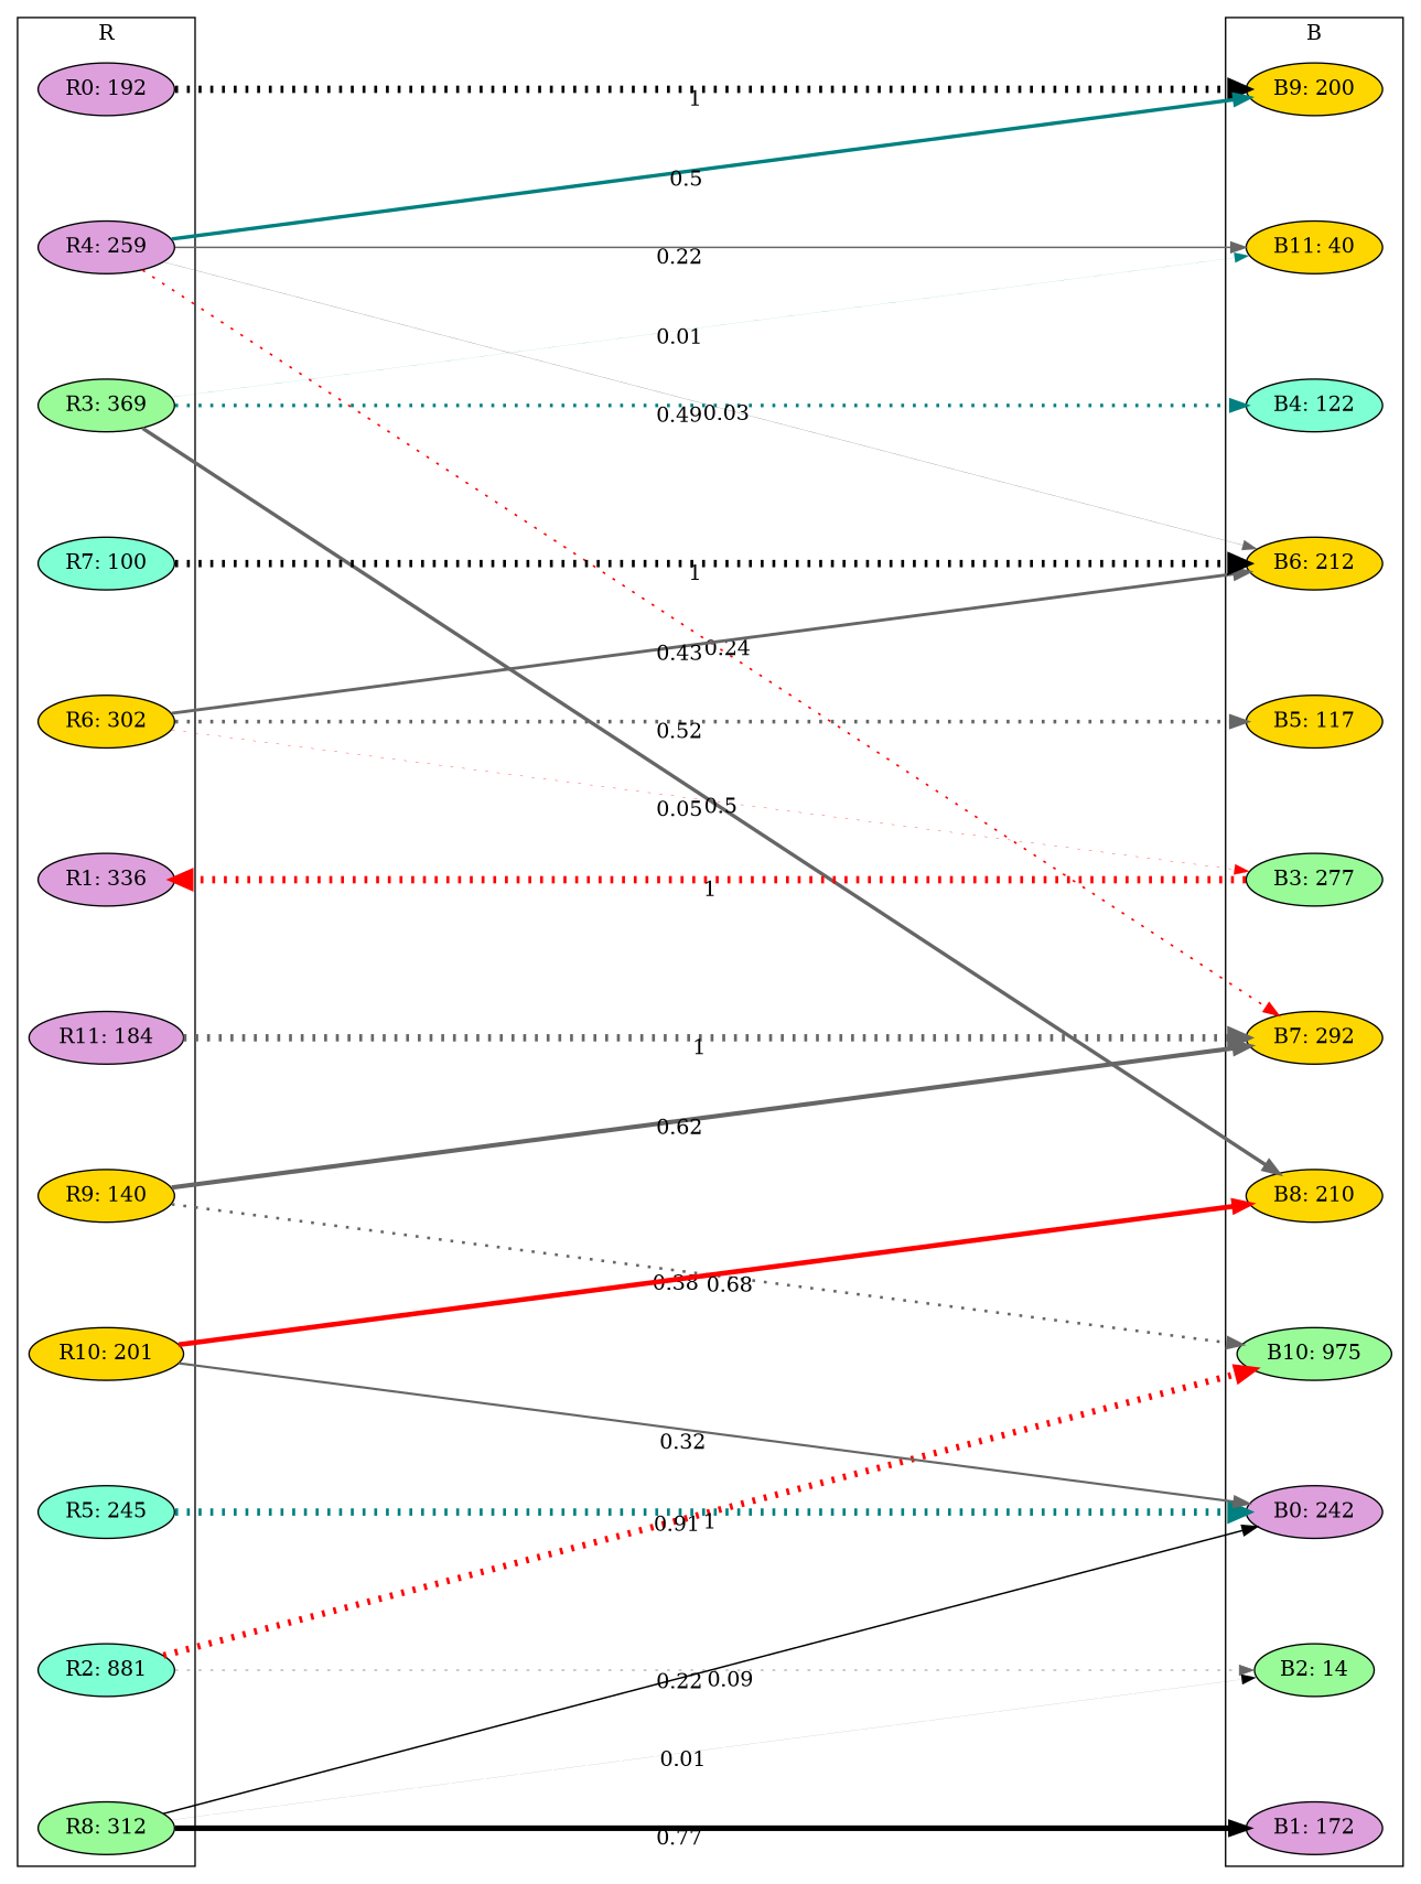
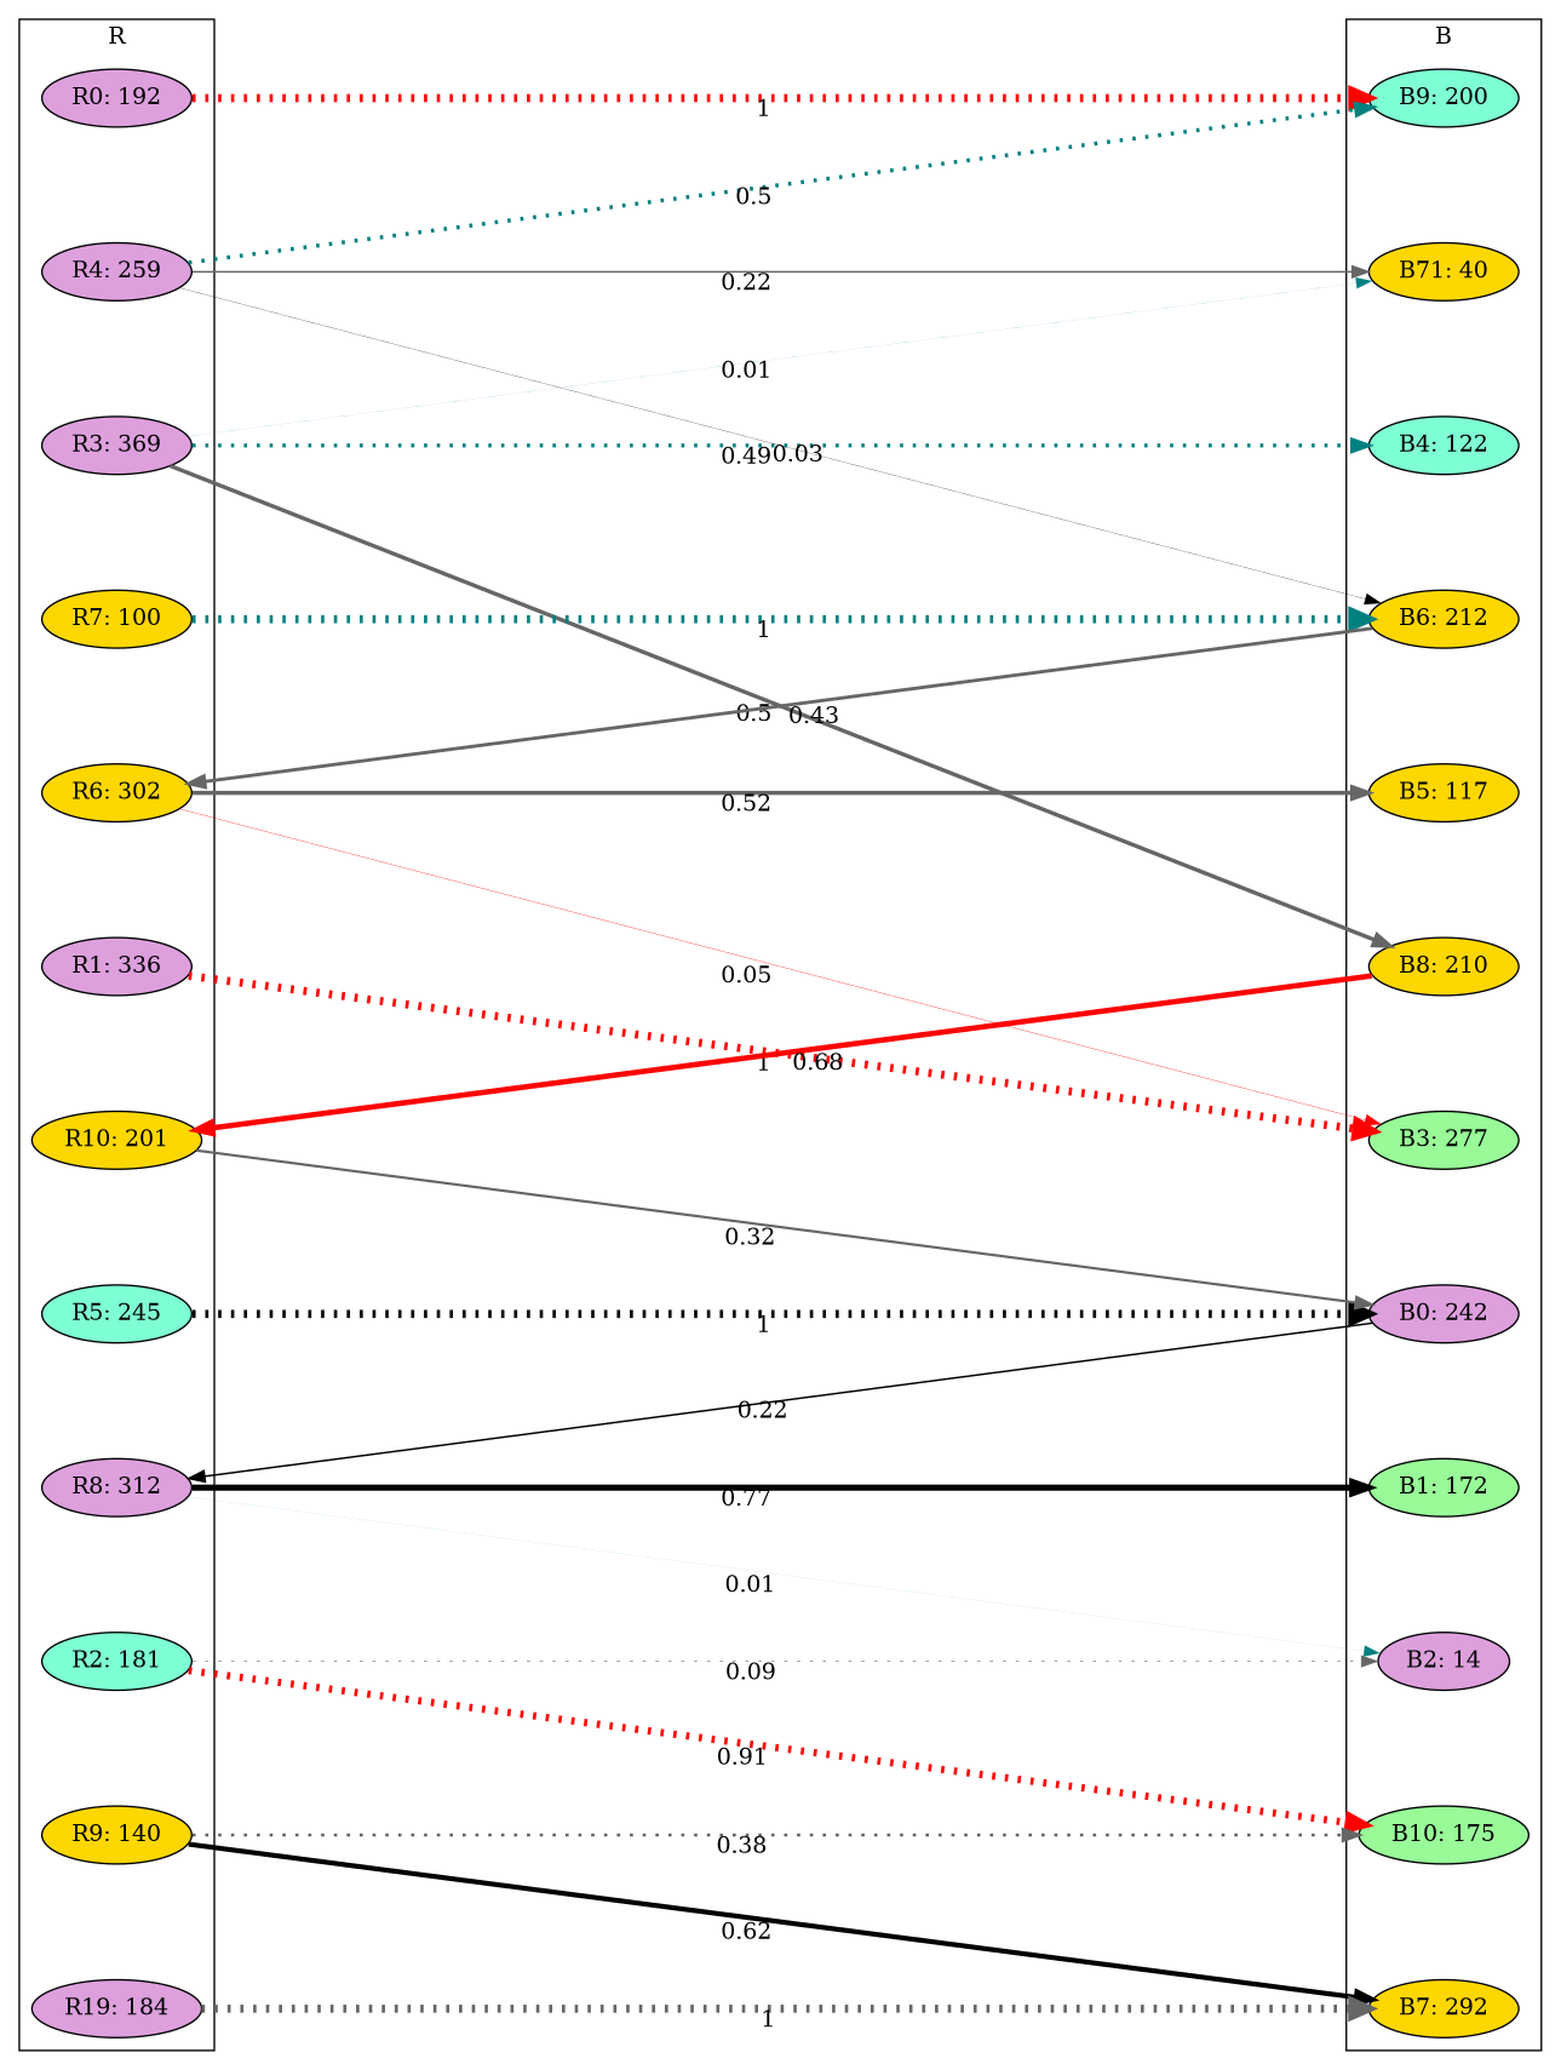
  digraph {
    nodesep=1
    rankdir=LR
    ranksep=10
    splines=line
    node [fillcolor=gold style=filled]
    edge [color=gray40 labeldistance=7 penwidth=5 style=solid xlabel=1]
    n1 [fillcolor=plum label="R0: 192"]
    n2 [fillcolor=plum label="R1: 336"]
-   n3 [fillcolor=aquamarine label="R2: 881"]
-   n4 [fillcolor=palegreen label="R3: 369"]
+   n3 [fillcolor=aquamarine label="R2: 181"]
+   n4 [fillcolor=plum label="R3: 369"]
    n5 [fillcolor=plum label="R4: 259"]
    n6 [fillcolor=aquamarine label="R5: 245"]
    n7 [label="R6: 302"]
-   n8 [fillcolor=aquamarine label="R7: 100"]
-   n9 [fillcolor=palegreen label="R8: 312"]
+   n8 [label="R7: 100"]
+   n9 [fillcolor=plum label="R8: 312"]
    n10 [label="R9: 140"]
    n11 [label="R10: 201"]
-   n12 [fillcolor=plum label="R11: 184"]
+   n12 [fillcolor=plum label="R19: 184"]
    n13 [fillcolor=plum label="B0: 242"]
-   n14 [fillcolor=plum label="B1: 172"]
-   n15 [fillcolor=palegreen label="B2: 14"]
+   n14 [fillcolor=palegreen label="B1: 172"]
+   n15 [fillcolor=plum label="B2: 14"]
    n16 [fillcolor=palegreen label="B3: 277"]
    n17 [fillcolor=aquamarine label="B4: 122"]
    n18 [label="B5: 117"]
    n19 [label="B6: 212"]
    n20 [label="B7: 292"]
    n21 [label="B8: 210"]
-   n22 [label="B9: 200"]
-   n23 [fillcolor=palegreen label="B10: 975"]
-   n24 [label="B11: 40"]
+   n22 [fillcolor=aquamarine label="B9: 200"]
+   n23 [fillcolor=palegreen label="B10: 175"]
+   n24 [label="B71: 40"]
    subgraph cluster_1 {
      label=R
      n1
      n2
      n3
      n4
      n5
      n6
      n7
      n8
      n9
      n10
      n11
      n12
    }
    subgraph cluster_2 {
      label=B
      n13
      n14
      n15
      n16
      n17
      n18
      n19
      n20
      n21
      n22
      n23
      n24
    }
-   n1 -> n22 [color=black style=dotted]
-   n16 -> n2 [color=red style=dotted]
+   n1 -> n22 [color=red style=dotted]
+   n2 -> n16 [color=red style=dotted]
    n3 -> n15 [penwidth=0.46 style=dotted xlabel=0.09]
    n3 -> n23 [color=red penwidth=4.54 style=dotted xlabel=0.91]
    n4 -> n17 [color=teal penwidth=2.44 style=dotted xlabel=0.49]
    n4 -> n21 [penwidth=2.51 xlabel=0.5]
    n4 -> n24 [color=teal penwidth=0.06 xlabel=0.01]
-   n5 -> n19 [penwidth=0.17 xlabel=0.03]
-   n5 -> n20 [color=red penwidth=1.2 style=dotted xlabel=0.24]
-   n5 -> n22 [color=teal penwidth=2.52 xlabel=0.5]
+   n5 -> n19 [color=black penwidth=0.17 xlabel=0.03]
+   n5 -> n22 [color=teal penwidth=2.52 style=dotted xlabel=0.5]
    n5 -> n24 [penwidth=1.1 xlabel=0.22]
-   n6 -> n13 [color=teal style=dotted]
-   n7 -> n16 [color=red penwidth=0.24 style=dotted xlabel=0.05]
-   n7 -> n18 [penwidth=2.62 style=dotted xlabel=0.52]
-   n7 -> n19 [penwidth=2.13 xlabel=0.43]
-   n8 -> n19 [color=black style=dotted]
-   n9 -> n13 [color=black penwidth=1.1 xlabel=0.22]
+   n6 -> n13 [color=black style=dotted]
+   n7 -> n16 [color=red penwidth=0.24 xlabel=0.05]
+   n7 -> n18 [penwidth=2.62 xlabel=0.52]
+   n19 -> n7 [penwidth=2.13 xlabel=0.43]
+   n8 -> n19 [color=teal style=dotted]
+   n13 -> n9 [color=black penwidth=1.1 xlabel=0.22]
    n9 -> n14 [color=black penwidth=3.84 xlabel=0.77]
-   n9 -> n15 [color=black penwidth=0.05 xlabel=0.01]
-   n10 -> n20 [penwidth=3.09 xlabel=0.62]
+   n9 -> n15 [color=teal penwidth=0.05 xlabel=0.01]
+   n10 -> n20 [color=black penwidth=3.09 xlabel=0.62]
    n10 -> n23 [penwidth=1.91 style=dotted xlabel=0.38]
    n11 -> n13 [penwidth=1.6 xlabel=0.32]
-   n11 -> n21 [color=red penwidth=3.4 xlabel=0.68]
+   n21 -> n11 [color=red penwidth=3.4 xlabel=0.68]
    n12 -> n20 [style=dotted]
  }
